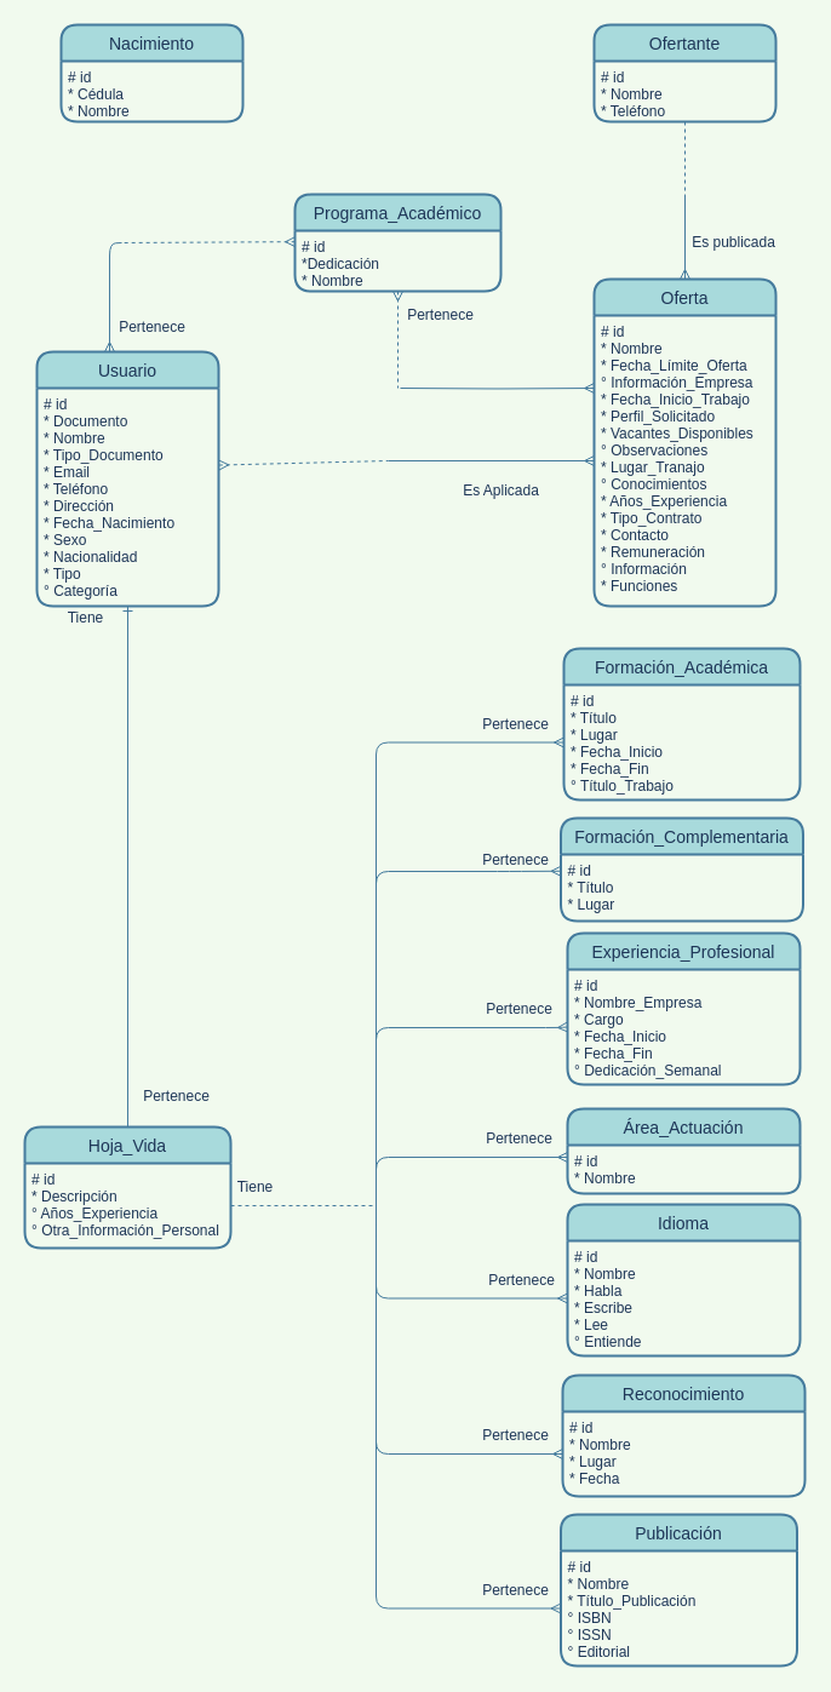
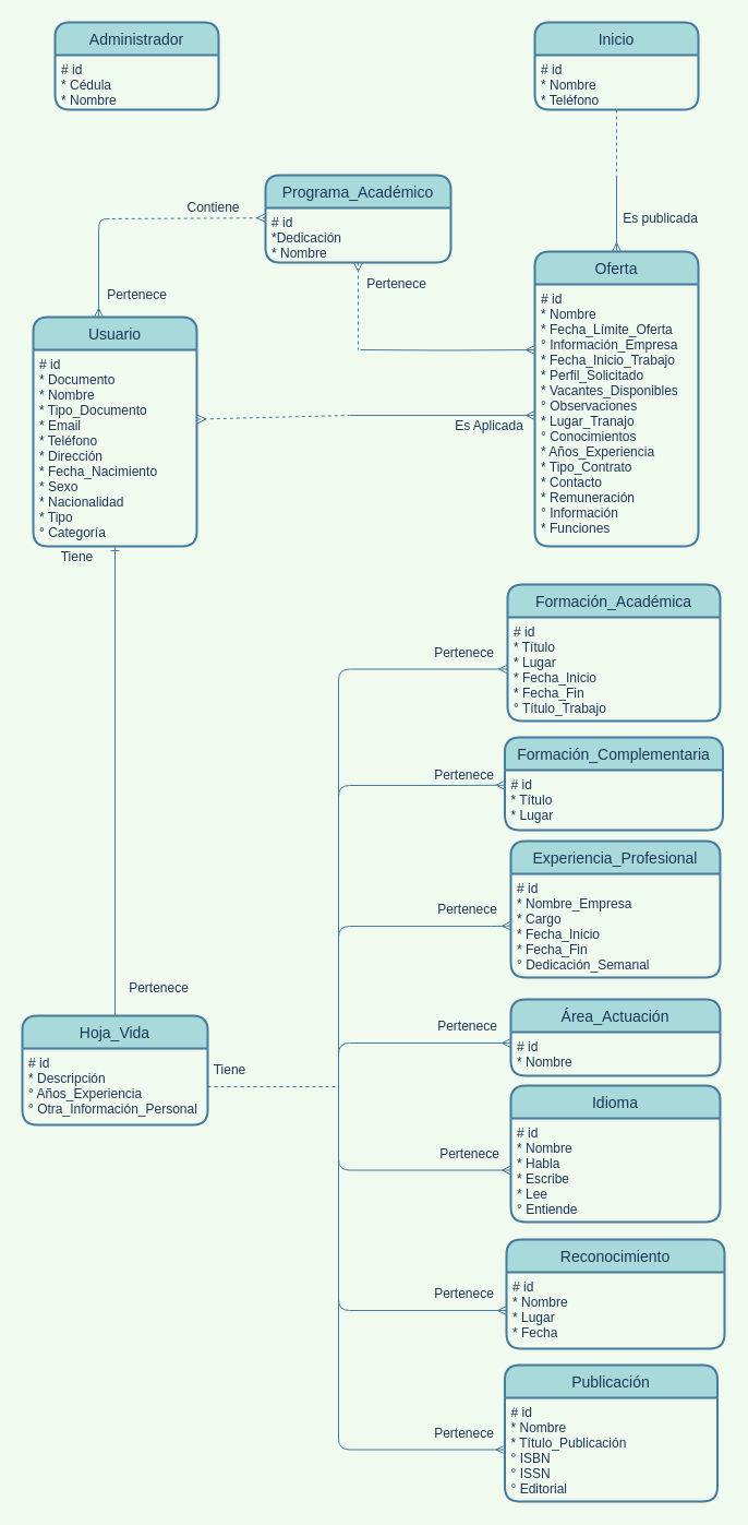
  <mxCell id="0" />
  <mxCell id="1" parent="0" />
- <mxCell id="2" value="Nacimiento" style="swimlane;childLayout=stackLayout;horizontal=1;startSize=30;horizontalStack=0;rounded=1;fontSize=14;fontStyle=0;strokeWidth=2;resizeParent=0;resizeLast=1;shadow=0;dashed=0;align=center;fillColor=#A8DADC;strokeColor=#457B9D;fontColor=#1D3557;" parent="1" vertex="1"><mxGeometry x="50" y="20" width="150" height="80" as="geometry" /></mxCell>
+ <mxCell id="2" value="Administrador" style="swimlane;childLayout=stackLayout;horizontal=1;startSize=30;horizontalStack=0;rounded=1;fontSize=14;fontStyle=0;strokeWidth=2;resizeParent=0;resizeLast=1;shadow=0;dashed=0;align=center;fillColor=#A8DADC;strokeColor=#457B9D;fontColor=#1D3557;" parent="1" vertex="1"><mxGeometry x="50" y="20" width="150" height="80" as="geometry" /></mxCell>
  <mxCell id="3" value="# id&#10;* Cédula&#10;* Nombre" style="align=left;strokeColor=none;fillColor=none;spacingLeft=4;fontSize=12;verticalAlign=top;resizable=0;rotatable=0;part=1;fontColor=#1D3557;" parent="2" vertex="1"><mxGeometry y="30" width="150" height="50" as="geometry" /></mxCell>
- <mxCell id="4" value="Ofertante" style="swimlane;childLayout=stackLayout;horizontal=1;startSize=30;horizontalStack=0;rounded=1;fontSize=14;fontStyle=0;strokeWidth=2;resizeParent=0;resizeLast=1;shadow=0;dashed=0;align=center;fillColor=#A8DADC;strokeColor=#457B9D;fontColor=#1D3557;" parent="1" vertex="1"><mxGeometry x="490" y="20" width="150" height="80" as="geometry" /></mxCell>
+ <mxCell id="4" value="Inicio" style="swimlane;childLayout=stackLayout;horizontal=1;startSize=30;horizontalStack=0;rounded=1;fontSize=14;fontStyle=0;strokeWidth=2;resizeParent=0;resizeLast=1;shadow=0;dashed=0;align=center;fillColor=#A8DADC;strokeColor=#457B9D;fontColor=#1D3557;" parent="1" vertex="1"><mxGeometry x="490" y="20" width="150" height="80" as="geometry" /></mxCell>
  <mxCell id="5" value="# id&#10;* Nombre&#10;* Teléfono" style="align=left;strokeColor=none;fillColor=none;spacingLeft=4;fontSize=12;verticalAlign=top;resizable=0;rotatable=0;part=1;fontColor=#1D3557;" parent="4" vertex="1"><mxGeometry y="30" width="150" height="50" as="geometry" /></mxCell>
  <mxCell id="6" value="Programa_Académico" style="swimlane;childLayout=stackLayout;horizontal=1;startSize=30;horizontalStack=0;rounded=1;fontSize=14;fontStyle=0;strokeWidth=2;resizeParent=0;resizeLast=1;shadow=0;dashed=0;align=center;fillColor=#A8DADC;strokeColor=#457B9D;fontColor=#1D3557;" parent="1" vertex="1"><mxGeometry x="243" y="160" width="170" height="80" as="geometry" /></mxCell>
  <mxCell id="7" value="# id&#10;*Dedicación&#10;* Nombre" style="align=left;strokeColor=none;fillColor=none;spacingLeft=4;fontSize=12;verticalAlign=top;resizable=0;rotatable=0;part=1;fontColor=#1D3557;" parent="6" vertex="1"><mxGeometry y="30" width="170" height="50" as="geometry" /></mxCell>
  <mxCell id="8" value="Oferta" style="swimlane;childLayout=stackLayout;horizontal=1;startSize=30;horizontalStack=0;rounded=1;fontSize=14;fontStyle=0;strokeWidth=2;resizeParent=0;resizeLast=1;shadow=0;dashed=0;align=center;fillColor=#A8DADC;strokeColor=#457B9D;fontColor=#1D3557;" parent="1" vertex="1"><mxGeometry x="490" y="230" width="150" height="270" as="geometry" /></mxCell>
  <mxCell id="9" value="# id&#10;* Nombre&#10;* Fecha_Límite_Oferta&#10;° Información_Empresa&#10;* Fecha_Inicio_Trabajo&#10;* Perfil_Solicitado&#10;* Vacantes_Disponibles&#10;° Observaciones&#10;* Lugar_Tranajo&#10;° Conocimientos&#10;* Años_Experiencia&#10;* Tipo_Contrato&#10;* Contacto&#10;* Remuneración&#10;° Información&#10;* Funciones&#10;" style="align=left;strokeColor=none;fillColor=none;spacingLeft=4;fontSize=12;verticalAlign=top;resizable=0;rotatable=0;part=1;fontColor=#1D3557;" parent="8" vertex="1"><mxGeometry y="30" width="150" height="240" as="geometry" /></mxCell>
  <mxCell id="10" value="" style="endArrow=none;dashed=1;html=1;exitX=0.5;exitY=1;exitDx=0;exitDy=0;labelBackgroundColor=#F1FAEE;strokeColor=#457B9D;fontColor=#1D3557;" parent="1" source="5" edge="1"><mxGeometry width="50" height="50" relative="1" as="geometry"><mxPoint x="210" y="72.5" as="sourcePoint" /><mxPoint x="565" y="160" as="targetPoint" /></mxGeometry></mxCell>
  <mxCell id="11" value="" style="endArrow=ERmany;html=1;entryX=0.5;entryY=0;entryDx=0;entryDy=0;endFill=0;labelBackgroundColor=#F1FAEE;strokeColor=#457B9D;fontColor=#1D3557;" parent="1" target="8" edge="1"><mxGeometry width="50" height="50" relative="1" as="geometry"><mxPoint x="565" y="160" as="sourcePoint" /><mxPoint x="500" y="72.5" as="targetPoint" /></mxGeometry></mxCell>
  <mxCell id="12" value="Es publicada" style="text;html=1;align=center;verticalAlign=middle;resizable=0;points=[];autosize=1;fontColor=#1D3557;" parent="1" vertex="1"><mxGeometry x="560" y="190" width="90" height="20" as="geometry" /></mxCell>
  <mxCell id="13" value="" style="endArrow=none;dashed=1;html=1;exitX=1.002;exitY=0.353;exitDx=0;exitDy=0;exitPerimeter=0;startArrow=ERmany;startFill=0;labelBackgroundColor=#F1FAEE;strokeColor=#457B9D;fontColor=#1D3557;" parent="1" source="17" edge="1"><mxGeometry width="50" height="50" relative="1" as="geometry"><mxPoint x="220" y="360" as="sourcePoint" /><mxPoint x="320" y="380" as="targetPoint" /></mxGeometry></mxCell>
  <mxCell id="14" value="" style="endArrow=ERmany;html=1;entryX=0;entryY=0.5;entryDx=0;entryDy=0;endFill=0;labelBackgroundColor=#F1FAEE;strokeColor=#457B9D;fontColor=#1D3557;" parent="1" target="9" edge="1"><mxGeometry width="50" height="50" relative="1" as="geometry"><mxPoint x="320" y="380" as="sourcePoint" /><mxPoint x="575" y="240" as="targetPoint" /></mxGeometry></mxCell>
- <mxCell id="15" value="Es Aplicada" style="text;html=1;align=center;verticalAlign=middle;resizable=0;points=[];autosize=1;fontColor=#1D3557;" parent="1" vertex="1"><mxGeometry x="373" y="395" width="80" height="20" as="geometry" /></mxCell>
+ <mxCell id="15" value="Es Aplicada" style="text;html=1;align=center;verticalAlign=middle;resizable=0;points=[];autosize=1;fontColor=#1D3557;" parent="1" vertex="1"><mxGeometry x="408" y="380" width="80" height="20" as="geometry" /></mxCell>
  <mxCell id="16" value="Usuario" style="swimlane;childLayout=stackLayout;horizontal=1;startSize=30;horizontalStack=0;rounded=1;fontSize=14;fontStyle=0;strokeWidth=2;resizeParent=0;resizeLast=1;shadow=0;dashed=0;align=center;fillColor=#A8DADC;strokeColor=#457B9D;fontColor=#1D3557;" parent="1" vertex="1"><mxGeometry x="30" y="290" width="150" height="210" as="geometry" /></mxCell>
  <mxCell id="17" value="# id&#10;* Documento&#10;* Nombre&#10;* Tipo_Documento&#10;* Email&#10;* Teléfono&#10;* Dirección&#10;* Fecha_Nacimiento&#10;* Sexo&#10;* Nacionalidad&#10;* Tipo&#10;° Categoría" style="align=left;strokeColor=none;fillColor=none;spacingLeft=4;fontSize=12;verticalAlign=top;resizable=0;rotatable=0;part=1;fontColor=#1D3557;" parent="16" vertex="1"><mxGeometry y="30" width="150" height="180" as="geometry" /></mxCell>
  <mxCell id="18" value="" style="endArrow=ERmany;html=1;endFill=0;edgeStyle=orthogonalEdgeStyle;labelBackgroundColor=#F1FAEE;strokeColor=#457B9D;fontColor=#1D3557;" parent="1" edge="1"><mxGeometry width="50" height="50" relative="1" as="geometry"><mxPoint x="100" y="200" as="sourcePoint" /><mxPoint x="90" y="290" as="targetPoint" /></mxGeometry></mxCell>
  <mxCell id="19" value="" style="endArrow=none;dashed=1;html=1;startArrow=ERmany;startFill=0;exitX=0.001;exitY=0.183;exitDx=0;exitDy=0;exitPerimeter=0;labelBackgroundColor=#F1FAEE;strokeColor=#457B9D;fontColor=#1D3557;" parent="1" source="7" edge="1"><mxGeometry width="50" height="50" relative="1" as="geometry"><mxPoint x="190" y="390" as="sourcePoint" /><mxPoint x="100" y="200" as="targetPoint" /></mxGeometry></mxCell>
  <mxCell id="20" value="Pertenece" style="text;html=1;align=center;verticalAlign=middle;resizable=0;points=[];autosize=1;fontColor=#1D3557;" parent="1" vertex="1"><mxGeometry x="90" y="260" width="70" height="20" as="geometry" /></mxCell>
+ <mxCell id="21" value="Contiene" style="text;html=1;align=center;verticalAlign=middle;resizable=0;points=[];autosize=1;fontColor=#1D3557;" parent="1" vertex="1"><mxGeometry x="160" y="180" width="70" height="20" as="geometry" /></mxCell>
  <mxCell id="22" value="" style="endArrow=none;dashed=1;html=1;startArrow=ERmany;startFill=0;exitX=0.5;exitY=1;exitDx=0;exitDy=0;labelBackgroundColor=#F1FAEE;strokeColor=#457B9D;fontColor=#1D3557;" parent="1" source="7" edge="1"><mxGeometry width="50" height="50" relative="1" as="geometry"><mxPoint x="253.17" y="209.15" as="sourcePoint" /><mxPoint x="328" y="320" as="targetPoint" /></mxGeometry></mxCell>
  <mxCell id="23" value="" style="endArrow=ERmany;html=1;endFill=0;edgeStyle=orthogonalEdgeStyle;entryX=0;entryY=0.25;entryDx=0;entryDy=0;labelBackgroundColor=#F1FAEE;strokeColor=#457B9D;fontColor=#1D3557;" parent="1" target="9" edge="1"><mxGeometry width="50" height="50" relative="1" as="geometry"><mxPoint x="330" y="320" as="sourcePoint" /><mxPoint x="100" y="300" as="targetPoint" /></mxGeometry></mxCell>
  <mxCell id="24" value="Pertenece" style="text;html=1;align=center;verticalAlign=middle;resizable=0;points=[];autosize=1;fontColor=#1D3557;" parent="1" vertex="1"><mxGeometry x="328" y="250" width="70" height="20" as="geometry" /></mxCell>
  <mxCell id="25" style="edgeStyle=orthogonalEdgeStyle;rounded=0;orthogonalLoop=1;jettySize=auto;html=1;exitX=0.5;exitY=1;exitDx=0;exitDy=0;entryX=0.5;entryY=0;entryDx=0;entryDy=0;startArrow=ERone;startFill=0;endArrow=none;endFill=0;labelBackgroundColor=#F1FAEE;strokeColor=#457B9D;fontColor=#1D3557;" parent="1" source="17" target="40" edge="1"><mxGeometry relative="1" as="geometry" /></mxCell>
  <mxCell id="26" value="Pertenece" style="text;html=1;align=center;verticalAlign=middle;resizable=0;points=[];autosize=1;fontColor=#1D3557;" parent="1" vertex="1"><mxGeometry x="110" y="895" width="70" height="20" as="geometry" /></mxCell>
  <mxCell id="27" value="Tiene" style="text;html=1;align=center;verticalAlign=middle;resizable=0;points=[];autosize=1;fontColor=#1D3557;" parent="1" vertex="1"><mxGeometry x="45" y="500" width="50" height="20" as="geometry" /></mxCell>
  <mxCell id="28" value="Experiencia_Profesional" style="swimlane;childLayout=stackLayout;horizontal=1;startSize=30;horizontalStack=0;rounded=1;fontSize=14;fontStyle=0;strokeWidth=2;resizeParent=0;resizeLast=1;shadow=0;dashed=0;align=center;fillColor=#A8DADC;strokeColor=#457B9D;fontColor=#1D3557;" parent="1" vertex="1"><mxGeometry x="468" y="770" width="192" height="125" as="geometry" /></mxCell>
  <mxCell id="29" value="# id&#10;* Nombre_Empresa&#10;* Cargo&#10;* Fecha_Inicio&#10;* Fecha_Fin&#10;° Dedicación_Semanal&#10;&#10;&#10;&#10;" style="align=left;strokeColor=none;fillColor=none;spacingLeft=4;fontSize=12;verticalAlign=top;resizable=0;rotatable=0;part=1;fontColor=#1D3557;" parent="28" vertex="1"><mxGeometry y="30" width="192" height="95" as="geometry" /></mxCell>
  <mxCell id="30" value="Formación_Académica" style="swimlane;childLayout=stackLayout;horizontal=1;startSize=30;horizontalStack=0;rounded=1;fontSize=14;fontStyle=0;strokeWidth=2;resizeParent=0;resizeLast=1;shadow=0;dashed=0;align=center;fillColor=#A8DADC;strokeColor=#457B9D;fontColor=#1D3557;" parent="1" vertex="1"><mxGeometry x="465" y="535" width="195" height="125" as="geometry" /></mxCell>
  <mxCell id="31" value="# id&#10;* Título&#10;* Lugar&#10;* Fecha_Inicio&#10;* Fecha_Fin&#10;° Título_Trabajo&#10;&#10;" style="align=left;strokeColor=none;fillColor=none;spacingLeft=4;fontSize=12;verticalAlign=top;resizable=0;rotatable=0;part=1;fontColor=#1D3557;" parent="30" vertex="1"><mxGeometry y="30" width="195" height="95" as="geometry" /></mxCell>
  <mxCell id="32" value="Idioma" style="swimlane;childLayout=stackLayout;horizontal=1;startSize=30;horizontalStack=0;rounded=1;fontSize=14;fontStyle=0;strokeWidth=2;resizeParent=0;resizeLast=1;shadow=0;dashed=0;align=center;fillColor=#A8DADC;strokeColor=#457B9D;fontColor=#1D3557;" parent="1" vertex="1"><mxGeometry x="468" y="994" width="192" height="125" as="geometry" /></mxCell>
  <mxCell id="33" value="# id&#10;* Nombre&#10;* Habla&#10;* Escribe&#10;* Lee&#10;° Entiende&#10;&#10;&#10;&#10;" style="align=left;strokeColor=none;fillColor=none;spacingLeft=4;fontSize=12;verticalAlign=top;resizable=0;rotatable=0;part=1;fontColor=#1D3557;" parent="32" vertex="1"><mxGeometry y="30" width="192" height="95" as="geometry" /></mxCell>
  <mxCell id="34" value="Formación_Complementaria" style="swimlane;childLayout=stackLayout;horizontal=1;startSize=30;horizontalStack=0;rounded=1;fontSize=14;fontStyle=0;strokeWidth=2;resizeParent=0;resizeLast=1;shadow=0;dashed=0;align=center;fillColor=#A8DADC;strokeColor=#457B9D;fontColor=#1D3557;" parent="1" vertex="1"><mxGeometry x="462.5" y="675" width="200" height="85" as="geometry" /></mxCell>
  <mxCell id="35" value="# id&#10;* Título&#10;* Lugar &#10;&#10;&#10;" style="align=left;strokeColor=none;fillColor=none;spacingLeft=4;fontSize=12;verticalAlign=top;resizable=0;rotatable=0;part=1;fontColor=#1D3557;" parent="34" vertex="1"><mxGeometry y="30" width="200" height="55" as="geometry" /></mxCell>
  <mxCell id="36" value="Área_Actuación" style="swimlane;childLayout=stackLayout;horizontal=1;startSize=30;horizontalStack=0;rounded=1;fontSize=14;fontStyle=0;strokeWidth=2;resizeParent=0;resizeLast=1;shadow=0;dashed=0;align=center;fillColor=#A8DADC;strokeColor=#457B9D;fontColor=#1D3557;" parent="1" vertex="1"><mxGeometry x="468" y="915" width="192" height="70" as="geometry" /></mxCell>
  <mxCell id="37" value="# id&#10;* Nombre" style="align=left;strokeColor=none;fillColor=none;spacingLeft=4;fontSize=12;verticalAlign=top;resizable=0;rotatable=0;part=1;fontColor=#1D3557;" parent="36" vertex="1"><mxGeometry y="30" width="192" height="40" as="geometry" /></mxCell>
  <mxCell id="38" value="Publicación" style="swimlane;childLayout=stackLayout;horizontal=1;startSize=30;horizontalStack=0;rounded=1;fontSize=14;fontStyle=0;strokeWidth=2;resizeParent=0;resizeLast=1;shadow=0;dashed=0;align=center;fillColor=#A8DADC;strokeColor=#457B9D;fontColor=#1D3557;" parent="1" vertex="1"><mxGeometry x="462.5" y="1250" width="195" height="125" as="geometry" /></mxCell>
  <mxCell id="39" value="# id&#10;* Nombre&#10;* Título_Publicación&#10;° ISBN&#10;° ISSN&#10;° Editorial&#10;&#10;&#10;" style="align=left;strokeColor=none;fillColor=none;spacingLeft=4;fontSize=12;verticalAlign=top;resizable=0;rotatable=0;part=1;fontColor=#1D3557;" parent="38" vertex="1"><mxGeometry y="30" width="195" height="95" as="geometry" /></mxCell>
  <mxCell id="40" value="Hoja_Vida" style="swimlane;childLayout=stackLayout;horizontal=1;startSize=30;horizontalStack=0;rounded=1;fontSize=14;fontStyle=0;strokeWidth=2;resizeParent=0;resizeLast=1;shadow=0;dashed=0;align=center;fillColor=#A8DADC;strokeColor=#457B9D;fontColor=#1D3557;" parent="1" vertex="1"><mxGeometry x="20" y="930" width="170" height="100" as="geometry" /></mxCell>
  <mxCell id="41" value="# id&#10;* Descripción&#10;° Años_Experiencia&#10;° Otra_Información_Personal&#10;" style="align=left;strokeColor=none;fillColor=none;spacingLeft=4;fontSize=12;verticalAlign=top;resizable=0;rotatable=0;part=1;fontColor=#1D3557;" parent="40" vertex="1"><mxGeometry y="30" width="170" height="70" as="geometry" /></mxCell>
  <mxCell id="42" value="" style="endArrow=none;dashed=1;html=1;exitX=1;exitY=0.5;exitDx=0;exitDy=0;startArrow=none;startFill=0;labelBackgroundColor=#F1FAEE;strokeColor=#457B9D;fontColor=#1D3557;" parent="1" source="41" edge="1"><mxGeometry width="50" height="50" relative="1" as="geometry"><mxPoint x="160" y="1050" as="sourcePoint" /><mxPoint x="310" y="995" as="targetPoint" /></mxGeometry></mxCell>
  <mxCell id="43" value="" style="endArrow=ERmany;html=1;edgeStyle=orthogonalEdgeStyle;entryX=0;entryY=0.5;entryDx=0;entryDy=0;endFill=0;labelBackgroundColor=#F1FAEE;strokeColor=#457B9D;fontColor=#1D3557;" parent="1" target="31" edge="1"><mxGeometry width="50" height="50" relative="1" as="geometry"><mxPoint x="310" y="1000" as="sourcePoint" /><mxPoint x="390" y="770" as="targetPoint" /><Array as="points"><mxPoint x="310" y="613" /></Array></mxGeometry></mxCell>
  <mxCell id="44" value="" style="endArrow=ERmany;html=1;edgeStyle=orthogonalEdgeStyle;entryX=0;entryY=0.5;entryDx=0;entryDy=0;endFill=0;labelBackgroundColor=#F1FAEE;strokeColor=#457B9D;fontColor=#1D3557;" parent="1" target="33" edge="1"><mxGeometry width="50" height="50" relative="1" as="geometry"><mxPoint x="310" y="1000" as="sourcePoint" /><mxPoint x="330" y="1010" as="targetPoint" /><Array as="points"><mxPoint x="310" y="1071" /></Array></mxGeometry></mxCell>
  <mxCell id="45" value="" style="endArrow=ERmany;html=1;edgeStyle=orthogonalEdgeStyle;entryX=0;entryY=0.25;entryDx=0;entryDy=0;endFill=0;labelBackgroundColor=#F1FAEE;strokeColor=#457B9D;fontColor=#1D3557;" parent="1" target="35" edge="1"><mxGeometry width="50" height="50" relative="1" as="geometry"><mxPoint x="310" y="997.5" as="sourcePoint" /><mxPoint x="465" y="610" as="targetPoint" /><Array as="points"><mxPoint x="310" y="719" /><mxPoint x="420" y="719" /></Array></mxGeometry></mxCell>
  <mxCell id="46" value="" style="endArrow=ERmany;html=1;edgeStyle=orthogonalEdgeStyle;entryX=0;entryY=0.5;entryDx=0;entryDy=0;endFill=0;labelBackgroundColor=#F1FAEE;strokeColor=#457B9D;fontColor=#1D3557;" parent="1" target="29" edge="1"><mxGeometry width="50" height="50" relative="1" as="geometry"><mxPoint x="310" y="1000" as="sourcePoint" /><mxPoint x="475" y="730" as="targetPoint" /><Array as="points"><mxPoint x="310" y="848" /><mxPoint x="460" y="848" /></Array></mxGeometry></mxCell>
  <mxCell id="47" value="" style="endArrow=ERmany;html=1;edgeStyle=orthogonalEdgeStyle;entryX=0;entryY=0.25;entryDx=0;entryDy=0;endFill=0;labelBackgroundColor=#F1FAEE;strokeColor=#457B9D;fontColor=#1D3557;" parent="1" target="37" edge="1"><mxGeometry width="50" height="50" relative="1" as="geometry"><mxPoint x="310" y="1000" as="sourcePoint" /><mxPoint x="478" y="857.5" as="targetPoint" /><Array as="points"><mxPoint x="310" y="955" /></Array></mxGeometry></mxCell>
  <mxCell id="48" value="" style="endArrow=ERmany;html=1;edgeStyle=orthogonalEdgeStyle;entryX=0;entryY=0.5;entryDx=0;entryDy=0;endFill=0;labelBackgroundColor=#F1FAEE;strokeColor=#457B9D;fontColor=#1D3557;" parent="1" target="59" edge="1"><mxGeometry width="50" height="50" relative="1" as="geometry"><mxPoint x="310" y="1000" as="sourcePoint" /><mxPoint x="478" y="1081.5" as="targetPoint" /><Array as="points"><mxPoint x="310" y="1200" /></Array></mxGeometry></mxCell>
  <mxCell id="49" value="" style="endArrow=ERmany;html=1;edgeStyle=orthogonalEdgeStyle;entryX=0;entryY=0.5;entryDx=0;entryDy=0;endFill=0;labelBackgroundColor=#F1FAEE;strokeColor=#457B9D;fontColor=#1D3557;" parent="1" target="39" edge="1"><mxGeometry width="50" height="50" relative="1" as="geometry"><mxPoint x="310" y="1000" as="sourcePoint" /><mxPoint x="470" y="1210" as="targetPoint" /><Array as="points"><mxPoint x="310" y="1010" /><mxPoint x="310" y="1328" /></Array></mxGeometry></mxCell>
  <mxCell id="50" value="Tiene" style="text;html=1;align=center;verticalAlign=middle;resizable=0;points=[];autosize=1;fontColor=#1D3557;" parent="1" vertex="1"><mxGeometry x="185" y="970" width="50" height="20" as="geometry" /></mxCell>
  <mxCell id="51" value="Pertenece" style="text;html=1;align=center;verticalAlign=middle;resizable=0;points=[];autosize=1;fontColor=#1D3557;" parent="1" vertex="1"><mxGeometry x="390" y="587.5" width="70" height="20" as="geometry" /></mxCell>
  <mxCell id="52" value="Pertenece" style="text;html=1;align=center;verticalAlign=middle;resizable=0;points=[];autosize=1;fontColor=#1D3557;" parent="1" vertex="1"><mxGeometry x="390" y="700" width="70" height="20" as="geometry" /></mxCell>
  <mxCell id="53" value="Pertenece" style="text;html=1;align=center;verticalAlign=middle;resizable=0;points=[];autosize=1;fontColor=#1D3557;" parent="1" vertex="1"><mxGeometry x="392.5" y="822.5" width="70" height="20" as="geometry" /></mxCell>
  <mxCell id="54" value="Pertenece" style="text;html=1;align=center;verticalAlign=middle;resizable=0;points=[];autosize=1;fontColor=#1D3557;" parent="1" vertex="1"><mxGeometry x="392.5" y="930" width="70" height="20" as="geometry" /></mxCell>
  <mxCell id="55" value="Pertenece" style="text;html=1;align=center;verticalAlign=middle;resizable=0;points=[];autosize=1;fontColor=#1D3557;" parent="1" vertex="1"><mxGeometry x="395" y="1046.5" width="70" height="20" as="geometry" /></mxCell>
  <mxCell id="56" value="Pertenece" style="text;html=1;align=center;verticalAlign=middle;resizable=0;points=[];autosize=1;fontColor=#1D3557;" parent="1" vertex="1"><mxGeometry x="390" y="1175" width="70" height="20" as="geometry" /></mxCell>
  <mxCell id="57" value="Pertenece" style="text;html=1;align=center;verticalAlign=middle;resizable=0;points=[];autosize=1;fontColor=#1D3557;" parent="1" vertex="1"><mxGeometry x="390" y="1302.5" width="70" height="20" as="geometry" /></mxCell>
  <mxCell id="58" value="Reconocimiento" style="swimlane;childLayout=stackLayout;horizontal=1;startSize=30;horizontalStack=0;rounded=1;fontSize=14;fontStyle=0;strokeWidth=2;resizeParent=0;resizeLast=1;shadow=0;dashed=0;align=center;fillColor=#A8DADC;strokeColor=#457B9D;fontColor=#1D3557;" parent="1" vertex="1"><mxGeometry x="464" y="1135" width="200" height="100" as="geometry" /></mxCell>
  <mxCell id="59" value="# id&#10;* Nombre&#10;* Lugar&#10;* Fecha&#10; &#10;&#10;&#10;&#10;&#10;" style="align=left;strokeColor=none;fillColor=none;spacingLeft=4;fontSize=12;verticalAlign=top;resizable=0;rotatable=0;part=1;fontColor=#1D3557;" parent="58" vertex="1"><mxGeometry y="30" width="200" height="70" as="geometry" /></mxCell>
